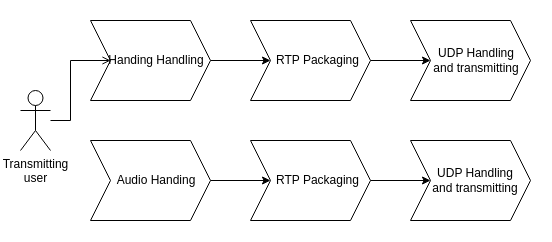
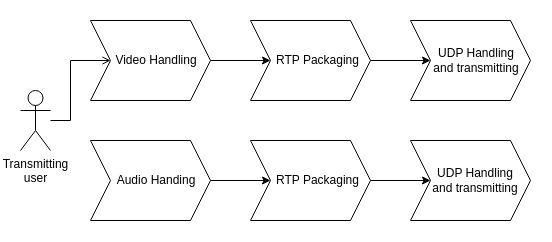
  <mxCell id="0" />
  <mxCell id="1" parent="0" />
  <mxCell id="2" style="edgeStyle=orthogonalEdgeStyle;rounded=0;orthogonalLoop=1;jettySize=auto;html=1;endArrow=open;" edge="1" parent="1" source="3" target="11"><mxGeometry relative="1" as="geometry" /></mxCell>
  <mxCell id="3" value="Transmitting&lt;div&gt;user&lt;/div&gt;" style="shape=umlActor;verticalLabelPosition=bottom;verticalAlign=top;html=1;outlineConnect=0;" vertex="1" parent="1"><mxGeometry x="20" y="90" width="30" height="60" as="geometry" /></mxCell>
  <mxCell id="4" value="" style="edgeStyle=orthogonalEdgeStyle;rounded=0;orthogonalLoop=1;jettySize=auto;html=1;" edge="1" parent="1" source="5" target="6"><mxGeometry relative="1" as="geometry" /></mxCell>
  <mxCell id="5" value="RTP Packaging" style="shape=step;perimeter=stepPerimeter;whiteSpace=wrap;html=1;fixedSize=1;labelPosition=center;verticalLabelPosition=middle;align=center;verticalAlign=middle;textDirection=rtl;spacingLeft=15;" vertex="1" parent="1"><mxGeometry x="250" y="20" width="120" height="80" as="geometry" /></mxCell>
  <mxCell id="6" value="UDP Handling&lt;div&gt;and transmitting&lt;/div&gt;" style="shape=step;perimeter=stepPerimeter;whiteSpace=wrap;html=1;fixedSize=1;spacingLeft=12;" vertex="1" parent="1"><mxGeometry x="410" y="20" width="120" height="80" as="geometry" /></mxCell>
  <mxCell id="7" value="" style="edgeStyle=orthogonalEdgeStyle;rounded=0;orthogonalLoop=1;jettySize=auto;html=1;" edge="1" parent="1" source="8" target="9"><mxGeometry relative="1" as="geometry" /></mxCell>
  <mxCell id="8" value="RTP Packaging" style="shape=step;perimeter=stepPerimeter;whiteSpace=wrap;html=1;fixedSize=1;labelPosition=center;verticalLabelPosition=middle;align=center;verticalAlign=middle;textDirection=rtl;spacingLeft=15;" vertex="1" parent="1"><mxGeometry x="250" y="140" width="120" height="80" as="geometry" /></mxCell>
  <mxCell id="9" value="UDP Handling&lt;div&gt;and transmitting&lt;/div&gt;" style="shape=step;perimeter=stepPerimeter;whiteSpace=wrap;html=1;fixedSize=1;spacingLeft=10;" vertex="1" parent="1"><mxGeometry x="410" y="140" width="120" height="80" as="geometry" /></mxCell>
  <mxCell id="10" value="" style="edgeStyle=orthogonalEdgeStyle;rounded=0;orthogonalLoop=1;jettySize=auto;html=1;" edge="1" parent="1" source="11" target="5"><mxGeometry relative="1" as="geometry" /></mxCell>
- <mxCell id="11" value="Handing Handling" style="shape=step;perimeter=stepPerimeter;whiteSpace=wrap;html=1;fixedSize=1;spacingLeft=12;" vertex="1" parent="1"><mxGeometry x="90" y="20" width="120" height="80" as="geometry" /></mxCell>
+ <mxCell id="11" value="Video Handling" style="shape=step;perimeter=stepPerimeter;whiteSpace=wrap;html=1;fixedSize=1;spacingLeft=12;" vertex="1" parent="1"><mxGeometry x="90" y="20" width="120" height="80" as="geometry" /></mxCell>
  <mxCell id="12" value="" style="edgeStyle=orthogonalEdgeStyle;rounded=0;orthogonalLoop=1;jettySize=auto;html=1;" edge="1" parent="1" source="13" target="8"><mxGeometry relative="1" as="geometry" /></mxCell>
  <mxCell id="13" value="Audio Handing" style="shape=step;perimeter=stepPerimeter;whiteSpace=wrap;html=1;fixedSize=1;spacingLeft=12;" vertex="1" parent="1"><mxGeometry x="90" y="140" width="120" height="80" as="geometry" /></mxCell>
